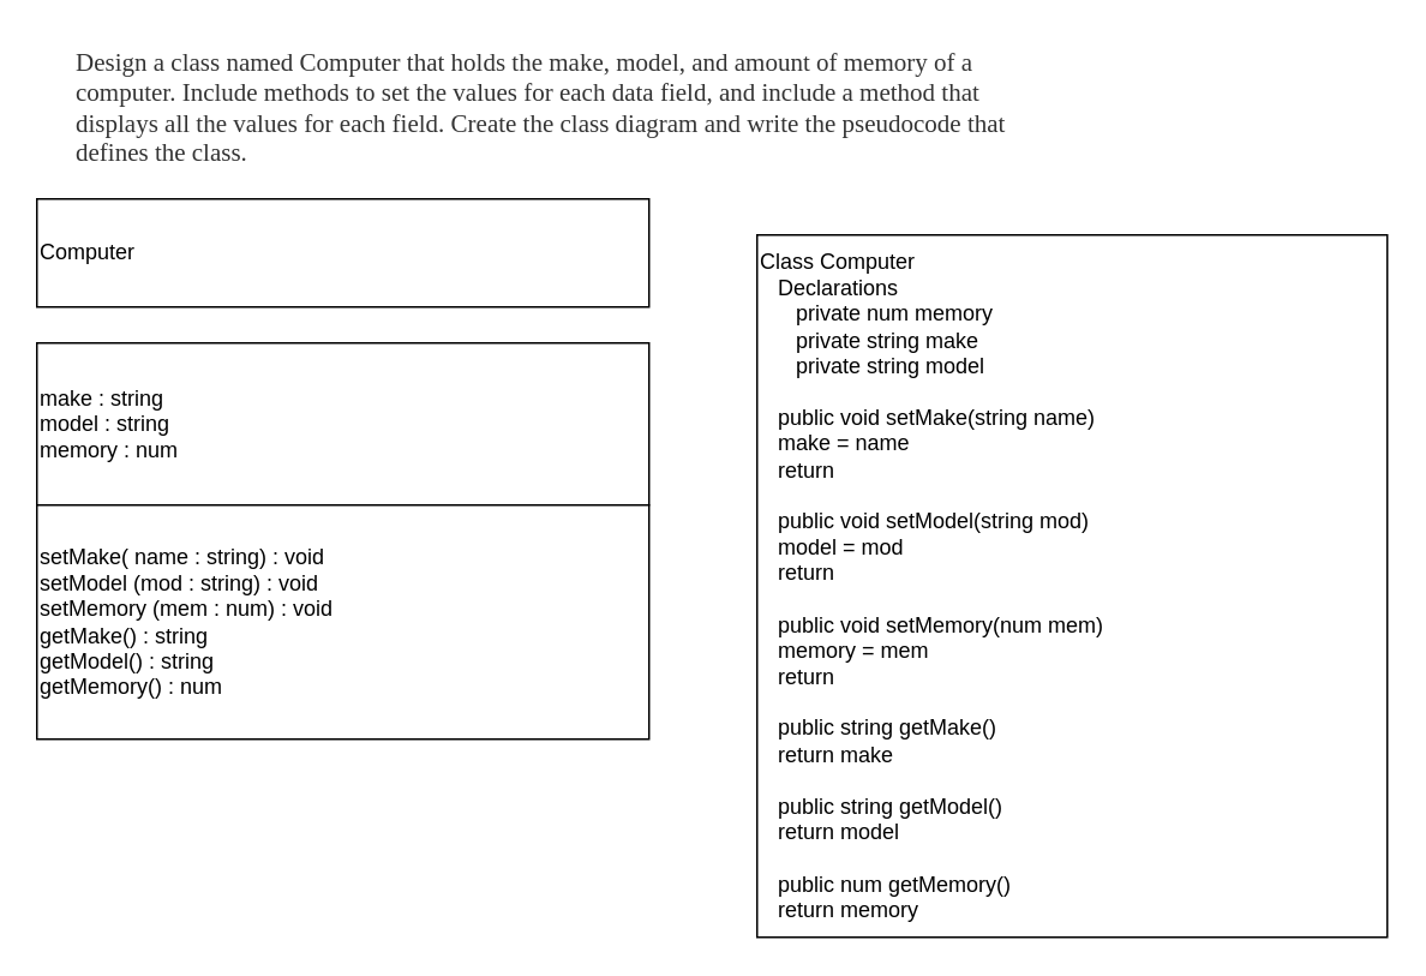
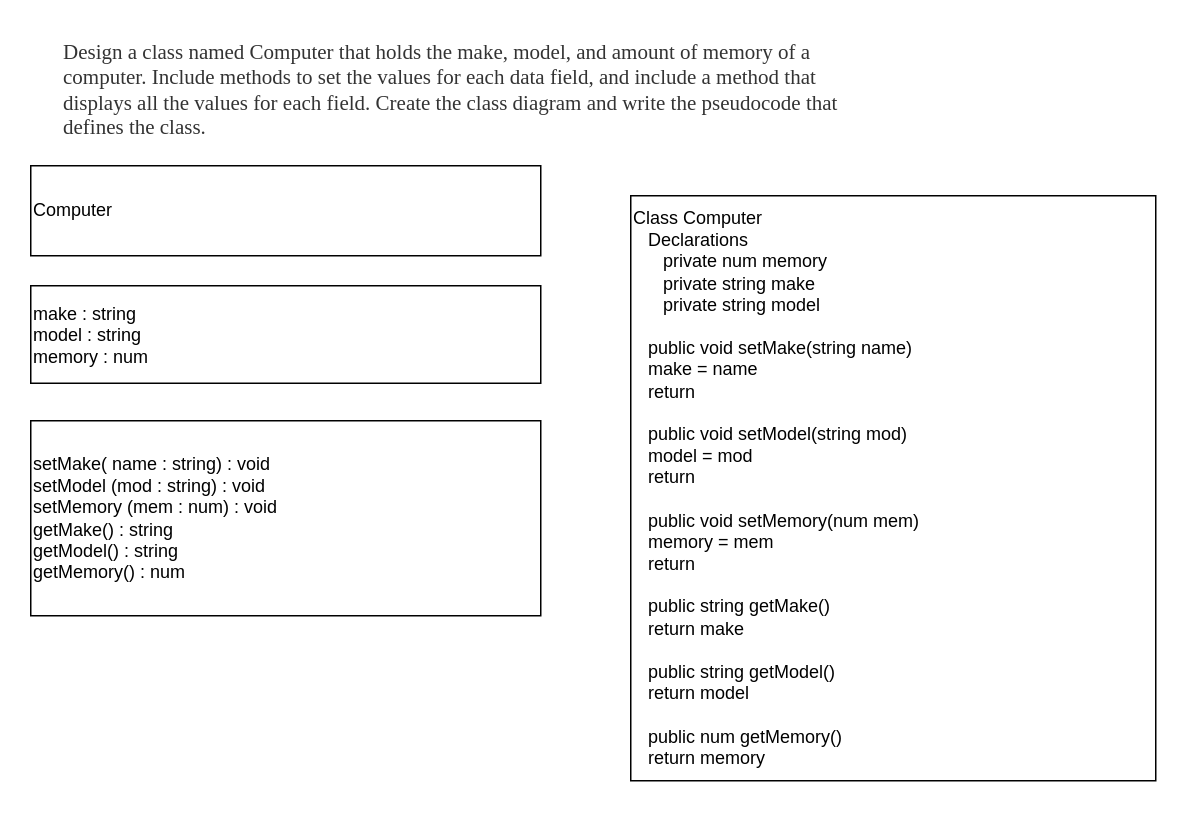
  <mxCell id="0" />
  <mxCell id="1" parent="0" />
  <mxCell id="2" value="&lt;span style=&quot;color: rgb(51, 51, 51); font-family: georgia, times, &amp;quot;times new roman&amp;quot;, serif; font-size: 14px; font-style: normal; font-weight: 400; letter-spacing: normal; text-indent: 0px; text-transform: none; word-spacing: 0px; background-color: rgb(255, 255, 255); display: inline; float: none;&quot;&gt;Design a class named Computer that holds the make, model, and amount of memory of a computer. Include methods to set the values for each data field, and include a method that displays all the values for each field. Create the class diagram and write the pseudocode that defines the class.&lt;/span&gt;" style="text;whiteSpace=wrap;html=1;" vertex="1" parent="1"><mxGeometry x="40" y="20" width="550" height="70" as="geometry" /></mxCell>
  <mxCell id="3" value="Computer&amp;nbsp;" style="whiteSpace=wrap;html=1;align=left;" vertex="1" parent="1"><mxGeometry x="20" y="110" width="340" height="60" as="geometry" /></mxCell>
- <mxCell id="4" value="make : string&lt;br&gt;model : string&lt;br&gt;memory : num" style="whiteSpace=wrap;html=1;align=left;" vertex="1" parent="1"><mxGeometry x="20" y="190" width="340" height="90" as="geometry" /></mxCell>
+ <mxCell id="4" value="make : string&lt;br&gt;model : string&lt;br&gt;memory : num" style="whiteSpace=wrap;html=1;align=left;" vertex="1" parent="1"><mxGeometry x="20" y="190" width="340" height="65" as="geometry" /></mxCell>
  <mxCell id="5" value="setMake( name : string) : void&lt;br&gt;setModel (mod : string) : void&lt;br&gt;setMemory (mem : num) : void&lt;br&gt;getMake() : string&lt;br&gt;getModel() : string&lt;br&gt;getMemory() : num" style="whiteSpace=wrap;html=1;align=left;" vertex="1" parent="1"><mxGeometry x="20" y="280" width="340" height="130" as="geometry" /></mxCell>
  <mxCell id="6" value="Class Computer&lt;br&gt;&amp;nbsp; &amp;nbsp;Declarations&lt;br&gt;&amp;nbsp; &amp;nbsp; &amp;nbsp; private num memory&lt;br&gt;&amp;nbsp; &amp;nbsp; &amp;nbsp; private string make&lt;br&gt;&amp;nbsp; &amp;nbsp; &amp;nbsp; private string model&lt;br&gt;&lt;br&gt;&amp;nbsp; &amp;nbsp;public void setMake(string name)&lt;br&gt;&amp;nbsp; &amp;nbsp;make = name&lt;br&gt;&amp;nbsp; &amp;nbsp;return&lt;br&gt;&lt;br&gt;&amp;nbsp; &amp;nbsp;public void setModel(string mod)&lt;br&gt;&amp;nbsp; &amp;nbsp;model = mod&lt;br&gt;&amp;nbsp; &amp;nbsp;return&lt;br&gt;&lt;br&gt;&amp;nbsp; &amp;nbsp;public void setMemory(num mem)&lt;br&gt;&amp;nbsp; &amp;nbsp;memory = mem&lt;br&gt;&amp;nbsp; &amp;nbsp;return&lt;br&gt;&lt;br&gt;&amp;nbsp; &amp;nbsp;public string getMake()&lt;br&gt;&amp;nbsp; &amp;nbsp;return make&lt;br&gt;&lt;br&gt;&amp;nbsp; &amp;nbsp;public string getModel()&lt;br&gt;&amp;nbsp; &amp;nbsp;return model&lt;br&gt;&lt;br&gt;&amp;nbsp; &amp;nbsp;public num getMemory()&lt;br&gt;&amp;nbsp; &amp;nbsp;return memory&lt;br&gt;" style="whiteSpace=wrap;html=1;align=left;" vertex="1" parent="1"><mxGeometry x="420" y="130" width="350" height="390" as="geometry" /></mxCell>
